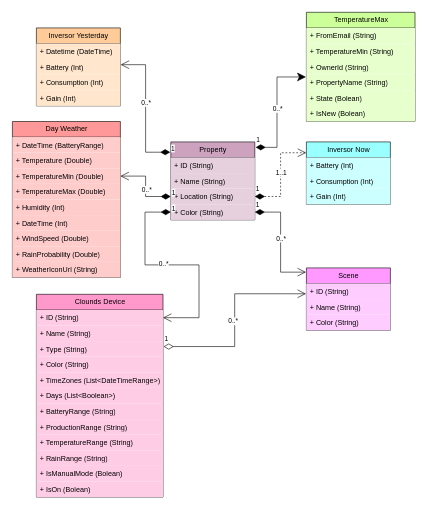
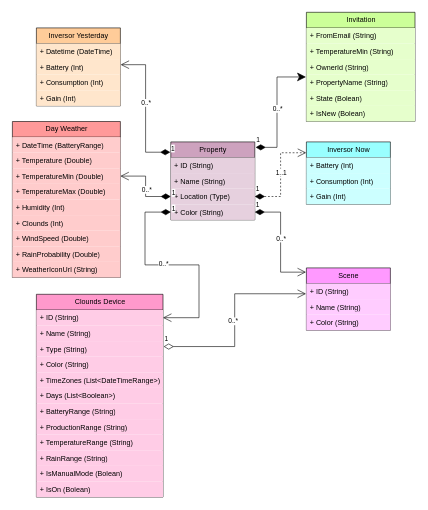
  <mxCell id="0" />
  <mxCell id="1" parent="0" />
  <mxCell id="2" value="Property" style="swimlane;fontStyle=0;childLayout=stackLayout;horizontal=1;startSize=26;fillColor=#CDA2BE;horizontalStack=0;resizeParent=1;resizeParentMax=0;resizeLast=0;collapsible=1;marginBottom=0;html=1;" parent="1" vertex="1"><mxGeometry x="284" y="236" width="140" height="130" as="geometry" /></mxCell>
  <mxCell id="3" value="+ ID&amp;nbsp;(String)" style="text;strokeColor=none;fillColor=#E6D0DE;align=left;verticalAlign=top;spacingLeft=4;spacingRight=4;overflow=hidden;rotatable=0;points=[[0,0.5],[1,0.5]];portConstraint=eastwest;whiteSpace=wrap;html=1;" parent="2" vertex="1"><mxGeometry y="26" width="140" height="26" as="geometry" /></mxCell>
  <mxCell id="4" value="+ Name&amp;nbsp;(String)" style="text;strokeColor=none;fillColor=#E6D0DE;align=left;verticalAlign=top;spacingLeft=4;spacingRight=4;overflow=hidden;rotatable=0;points=[[0,0.5],[1,0.5]];portConstraint=eastwest;whiteSpace=wrap;html=1;" parent="2" vertex="1"><mxGeometry y="52" width="140" height="26" as="geometry" /></mxCell>
- <mxCell id="5" value="+ Location&amp;nbsp;(String)" style="text;strokeColor=none;fillColor=#E6D0DE;align=left;verticalAlign=top;spacingLeft=4;spacingRight=4;overflow=hidden;rotatable=0;points=[[0,0.5],[1,0.5]];portConstraint=eastwest;whiteSpace=wrap;html=1;" parent="2" vertex="1"><mxGeometry y="78" width="140" height="26" as="geometry" /></mxCell>
+ <mxCell id="5" value="+ Location&amp;nbsp;(Type)" style="text;strokeColor=none;fillColor=#E6D0DE;align=left;verticalAlign=top;spacingLeft=4;spacingRight=4;overflow=hidden;rotatable=0;points=[[0,0.5],[1,0.5]];portConstraint=eastwest;whiteSpace=wrap;html=1;" parent="2" vertex="1"><mxGeometry y="78" width="140" height="26" as="geometry" /></mxCell>
  <mxCell id="6" value="+ Color&amp;nbsp;(String)" style="text;strokeColor=none;fillColor=#E6D0DE;align=left;verticalAlign=top;spacingLeft=4;spacingRight=4;overflow=hidden;rotatable=0;points=[[0,0.5],[1,0.5]];portConstraint=eastwest;whiteSpace=wrap;html=1;" parent="2" vertex="1"><mxGeometry y="104" width="140" height="26" as="geometry" /></mxCell>
- <mxCell id="7" value="TemperatureMax" style="swimlane;fontStyle=0;childLayout=stackLayout;horizontal=1;startSize=26;fillColor=#CCFF99;horizontalStack=0;resizeParent=1;resizeParentMax=0;resizeLast=0;collapsible=1;marginBottom=0;html=1;" parent="1" vertex="1"><mxGeometry x="510" y="20" width="181" height="182" as="geometry" /></mxCell>
+ <mxCell id="7" value="Invitation" style="swimlane;fontStyle=0;childLayout=stackLayout;horizontal=1;startSize=26;fillColor=#CCFF99;horizontalStack=0;resizeParent=1;resizeParentMax=0;resizeLast=0;collapsible=1;marginBottom=0;html=1;" parent="1" vertex="1"><mxGeometry x="510" y="20" width="181" height="182" as="geometry" /></mxCell>
  <mxCell id="8" value="+ FromEmail&amp;nbsp;(String)" style="text;strokeColor=none;fillColor=#E6FFCC;align=left;verticalAlign=top;spacingLeft=4;spacingRight=4;overflow=hidden;rotatable=0;points=[[0,0.5],[1,0.5]];portConstraint=eastwest;whiteSpace=wrap;html=1;" parent="7" vertex="1"><mxGeometry y="26" width="181" height="26" as="geometry" /></mxCell>
  <mxCell id="9" value="+ TemperatureMin&amp;nbsp;(String)" style="text;strokeColor=none;fillColor=#E6FFCC;align=left;verticalAlign=top;spacingLeft=4;spacingRight=4;overflow=hidden;rotatable=0;points=[[0,0.5],[1,0.5]];portConstraint=eastwest;whiteSpace=wrap;html=1;" parent="7" vertex="1"><mxGeometry y="52" width="181" height="26" as="geometry" /></mxCell>
  <mxCell id="10" value="+ OwnerId&amp;nbsp;(String)" style="text;strokeColor=none;fillColor=#E6FFCC;align=left;verticalAlign=top;spacingLeft=4;spacingRight=4;overflow=hidden;rotatable=0;points=[[0,0.5],[1,0.5]];portConstraint=eastwest;whiteSpace=wrap;html=1;" parent="7" vertex="1"><mxGeometry y="78" width="181" height="26" as="geometry" /></mxCell>
  <mxCell id="11" value="+ PropertyName&amp;nbsp;(String)" style="text;strokeColor=none;fillColor=#E6FFCC;align=left;verticalAlign=top;spacingLeft=4;spacingRight=4;overflow=hidden;rotatable=0;points=[[0,0.5],[1,0.5]];portConstraint=eastwest;whiteSpace=wrap;html=1;" parent="7" vertex="1"><mxGeometry y="104" width="181" height="26" as="geometry" /></mxCell>
  <mxCell id="12" value="+ State (Bolean)" style="text;strokeColor=none;fillColor=#E6FFCC;align=left;verticalAlign=top;spacingLeft=4;spacingRight=4;overflow=hidden;rotatable=0;points=[[0,0.5],[1,0.5]];portConstraint=eastwest;whiteSpace=wrap;html=1;" parent="7" vertex="1"><mxGeometry y="130" width="181" height="26" as="geometry" /></mxCell>
  <mxCell id="13" value="+ IsNew (Bolean)" style="text;strokeColor=none;fillColor=#E6FFCC;align=left;verticalAlign=top;spacingLeft=4;spacingRight=4;overflow=hidden;rotatable=0;points=[[0,0.5],[1,0.5]];portConstraint=eastwest;whiteSpace=wrap;html=1;" parent="7" vertex="1"><mxGeometry y="156" width="181" height="26" as="geometry" /></mxCell>
  <mxCell id="14" value="Inversor Now" style="swimlane;fontStyle=0;childLayout=stackLayout;horizontal=1;startSize=26;fillColor=#99FFFF;horizontalStack=0;resizeParent=1;resizeParentMax=0;resizeLast=0;collapsible=1;marginBottom=0;html=1;" parent="1" vertex="1"><mxGeometry x="510" y="236" width="140" height="104" as="geometry" /></mxCell>
  <mxCell id="15" value="+ Battery (Int)" style="text;strokeColor=none;fillColor=#CCFFFF;align=left;verticalAlign=top;spacingLeft=4;spacingRight=4;overflow=hidden;rotatable=0;points=[[0,0.5],[1,0.5]];portConstraint=eastwest;whiteSpace=wrap;html=1;" parent="14" vertex="1"><mxGeometry y="26" width="140" height="26" as="geometry" /></mxCell>
  <mxCell id="16" value="+ Consumption (Int)" style="text;strokeColor=none;fillColor=#CCFFFF;align=left;verticalAlign=top;spacingLeft=4;spacingRight=4;overflow=hidden;rotatable=0;points=[[0,0.5],[1,0.5]];portConstraint=eastwest;whiteSpace=wrap;html=1;" parent="14" vertex="1"><mxGeometry y="52" width="140" height="26" as="geometry" /></mxCell>
  <mxCell id="17" value="+ Gain (Int)" style="text;strokeColor=none;fillColor=#CCFFFF;align=left;verticalAlign=top;spacingLeft=4;spacingRight=4;overflow=hidden;rotatable=0;points=[[0,0.5],[1,0.5]];portConstraint=eastwest;whiteSpace=wrap;html=1;" parent="14" vertex="1"><mxGeometry y="78" width="140" height="26" as="geometry" /></mxCell>
  <mxCell id="18" value="Clounds Device" style="swimlane;fontStyle=0;childLayout=stackLayout;horizontal=1;startSize=26;fillColor=#FF99CC;horizontalStack=0;resizeParent=1;resizeParentMax=0;resizeLast=0;collapsible=1;marginBottom=0;html=1;" parent="1" vertex="1"><mxGeometry x="60" y="490" width="211" height="338" as="geometry" /></mxCell>
  <mxCell id="19" value="+ ID (String)" style="text;strokeColor=none;fillColor=#FFCCE6;align=left;verticalAlign=top;spacingLeft=4;spacingRight=4;overflow=hidden;rotatable=0;points=[[0,0.5],[1,0.5]];portConstraint=eastwest;whiteSpace=wrap;html=1;" parent="18" vertex="1"><mxGeometry y="26" width="211" height="26" as="geometry" /></mxCell>
  <mxCell id="20" value="+ Name&amp;nbsp;(String)" style="text;strokeColor=none;fillColor=#FFCCE6;align=left;verticalAlign=top;spacingLeft=4;spacingRight=4;overflow=hidden;rotatable=0;points=[[0,0.5],[1,0.5]];portConstraint=eastwest;whiteSpace=wrap;html=1;" parent="18" vertex="1"><mxGeometry y="52" width="211" height="26" as="geometry" /></mxCell>
  <mxCell id="21" value="+ Type&amp;nbsp;(String)" style="text;strokeColor=none;fillColor=#FFCCE6;align=left;verticalAlign=top;spacingLeft=4;spacingRight=4;overflow=hidden;rotatable=0;points=[[0,0.5],[1,0.5]];portConstraint=eastwest;whiteSpace=wrap;html=1;" parent="18" vertex="1"><mxGeometry y="78" width="211" height="26" as="geometry" /></mxCell>
  <mxCell id="22" value="+ Color&amp;nbsp;(String)" style="text;strokeColor=none;fillColor=#FFCCE6;align=left;verticalAlign=top;spacingLeft=4;spacingRight=4;overflow=hidden;rotatable=0;points=[[0,0.5],[1,0.5]];portConstraint=eastwest;whiteSpace=wrap;html=1;" parent="18" vertex="1"><mxGeometry y="104" width="211" height="26" as="geometry" /></mxCell>
  <mxCell id="23" value="+ TimeZones (List&amp;lt;DateTimeRange&amp;gt;)" style="text;strokeColor=none;fillColor=#FFCCE6;align=left;verticalAlign=top;spacingLeft=4;spacingRight=4;overflow=hidden;rotatable=0;points=[[0,0.5],[1,0.5]];portConstraint=eastwest;whiteSpace=wrap;html=1;" parent="18" vertex="1"><mxGeometry y="130" width="211" height="26" as="geometry" /></mxCell>
  <mxCell id="24" value="+ Days (List&amp;lt;Boolean&amp;gt;)" style="text;strokeColor=none;fillColor=#FFCCE6;align=left;verticalAlign=top;spacingLeft=4;spacingRight=4;overflow=hidden;rotatable=0;points=[[0,0.5],[1,0.5]];portConstraint=eastwest;whiteSpace=wrap;html=1;" parent="18" vertex="1"><mxGeometry y="156" width="211" height="26" as="geometry" /></mxCell>
  <mxCell id="25" value="+ BatteryRange&amp;nbsp;(String)" style="text;strokeColor=none;fillColor=#FFCCE6;align=left;verticalAlign=top;spacingLeft=4;spacingRight=4;overflow=hidden;rotatable=0;points=[[0,0.5],[1,0.5]];portConstraint=eastwest;whiteSpace=wrap;html=1;" parent="18" vertex="1"><mxGeometry y="182" width="211" height="26" as="geometry" /></mxCell>
  <mxCell id="26" value="+ ProductionRange&amp;nbsp;(String)" style="text;strokeColor=none;fillColor=#FFCCE6;align=left;verticalAlign=top;spacingLeft=4;spacingRight=4;overflow=hidden;rotatable=0;points=[[0,0.5],[1,0.5]];portConstraint=eastwest;whiteSpace=wrap;html=1;" parent="18" vertex="1"><mxGeometry y="208" width="211" height="26" as="geometry" /></mxCell>
  <mxCell id="27" value="+ TemperatureRange&amp;nbsp;(String)" style="text;strokeColor=none;fillColor=#FFCCE6;align=left;verticalAlign=top;spacingLeft=4;spacingRight=4;overflow=hidden;rotatable=0;points=[[0,0.5],[1,0.5]];portConstraint=eastwest;whiteSpace=wrap;html=1;" parent="18" vertex="1"><mxGeometry y="234" width="211" height="26" as="geometry" /></mxCell>
  <mxCell id="28" value="+ RainRange&amp;nbsp;(String)" style="text;strokeColor=none;fillColor=#FFCCE6;align=left;verticalAlign=top;spacingLeft=4;spacingRight=4;overflow=hidden;rotatable=0;points=[[0,0.5],[1,0.5]];portConstraint=eastwest;whiteSpace=wrap;html=1;" parent="18" vertex="1"><mxGeometry y="260" width="211" height="26" as="geometry" /></mxCell>
  <mxCell id="29" value="+ IsManualMode (Bolean)" style="text;strokeColor=none;fillColor=#FFCCE6;align=left;verticalAlign=top;spacingLeft=4;spacingRight=4;overflow=hidden;rotatable=0;points=[[0,0.5],[1,0.5]];portConstraint=eastwest;whiteSpace=wrap;html=1;" parent="18" vertex="1"><mxGeometry y="286" width="211" height="26" as="geometry" /></mxCell>
  <mxCell id="30" value="+ IsOn (Bolean)" style="text;strokeColor=none;fillColor=#FFCCE6;align=left;verticalAlign=top;spacingLeft=4;spacingRight=4;overflow=hidden;rotatable=0;points=[[0,0.5],[1,0.5]];portConstraint=eastwest;whiteSpace=wrap;html=1;" parent="18" vertex="1"><mxGeometry y="312" width="211" height="26" as="geometry" /></mxCell>
  <mxCell id="31" value="Day Weather" style="swimlane;fontStyle=0;childLayout=stackLayout;horizontal=1;startSize=26;fillColor=#FF9999;horizontalStack=0;resizeParent=1;resizeParentMax=0;resizeLast=0;collapsible=1;marginBottom=0;html=1;" parent="1" vertex="1"><mxGeometry x="20" y="202" width="180" height="260" as="geometry" /></mxCell>
  <mxCell id="32" value="+ DateTime (BatteryRange)" style="text;strokeColor=none;fillColor=#FFCCCC;align=left;verticalAlign=top;spacingLeft=4;spacingRight=4;overflow=hidden;rotatable=0;points=[[0,0.5],[1,0.5]];portConstraint=eastwest;whiteSpace=wrap;html=1;" parent="31" vertex="1"><mxGeometry y="26" width="180" height="26" as="geometry" /></mxCell>
  <mxCell id="33" value="+ Temperature (Double)" style="text;strokeColor=none;fillColor=#FFCCCC;align=left;verticalAlign=top;spacingLeft=4;spacingRight=4;overflow=hidden;rotatable=0;points=[[0,0.5],[1,0.5]];portConstraint=eastwest;whiteSpace=wrap;html=1;" parent="31" vertex="1"><mxGeometry y="52" width="180" height="26" as="geometry" /></mxCell>
  <mxCell id="34" value="+ TemperatureMin (Double)" style="text;strokeColor=none;fillColor=#FFCCCC;align=left;verticalAlign=top;spacingLeft=4;spacingRight=4;overflow=hidden;rotatable=0;points=[[0,0.5],[1,0.5]];portConstraint=eastwest;whiteSpace=wrap;html=1;" parent="31" vertex="1"><mxGeometry y="78" width="180" height="26" as="geometry" /></mxCell>
  <mxCell id="35" value="+ TemperatureMax (Double)" style="text;strokeColor=none;fillColor=#FFCCCC;align=left;verticalAlign=top;spacingLeft=4;spacingRight=4;overflow=hidden;rotatable=0;points=[[0,0.5],[1,0.5]];portConstraint=eastwest;whiteSpace=wrap;html=1;" parent="31" vertex="1"><mxGeometry y="104" width="180" height="26" as="geometry" /></mxCell>
  <mxCell id="36" value="+ Humidity (Int)" style="text;strokeColor=none;fillColor=#FFCCCC;align=left;verticalAlign=top;spacingLeft=4;spacingRight=4;overflow=hidden;rotatable=0;points=[[0,0.5],[1,0.5]];portConstraint=eastwest;whiteSpace=wrap;html=1;" parent="31" vertex="1"><mxGeometry y="130" width="180" height="26" as="geometry" /></mxCell>
- <mxCell id="37" value="+ DateTime (Int)" style="text;strokeColor=none;fillColor=#FFCCCC;align=left;verticalAlign=top;spacingLeft=4;spacingRight=4;overflow=hidden;rotatable=0;points=[[0,0.5],[1,0.5]];portConstraint=eastwest;whiteSpace=wrap;html=1;" parent="31" vertex="1"><mxGeometry y="156" width="180" height="26" as="geometry" /></mxCell>
+ <mxCell id="37" value="+ Clounds (Int)" style="text;strokeColor=none;fillColor=#FFCCCC;align=left;verticalAlign=top;spacingLeft=4;spacingRight=4;overflow=hidden;rotatable=0;points=[[0,0.5],[1,0.5]];portConstraint=eastwest;whiteSpace=wrap;html=1;" parent="31" vertex="1"><mxGeometry y="156" width="180" height="26" as="geometry" /></mxCell>
  <mxCell id="38" value="+ WindSpeed (Double)" style="text;strokeColor=none;fillColor=#FFCCCC;align=left;verticalAlign=top;spacingLeft=4;spacingRight=4;overflow=hidden;rotatable=0;points=[[0,0.5],[1,0.5]];portConstraint=eastwest;whiteSpace=wrap;html=1;" parent="31" vertex="1"><mxGeometry y="182" width="180" height="26" as="geometry" /></mxCell>
  <mxCell id="39" value="+ RainProbability (Double)" style="text;strokeColor=none;fillColor=#FFCCCC;align=left;verticalAlign=top;spacingLeft=4;spacingRight=4;overflow=hidden;rotatable=0;points=[[0,0.5],[1,0.5]];portConstraint=eastwest;whiteSpace=wrap;html=1;" parent="31" vertex="1"><mxGeometry y="208" width="180" height="26" as="geometry" /></mxCell>
  <mxCell id="40" value="+ WeatherIconUrl (String)" style="text;strokeColor=none;fillColor=#FFCCCC;align=left;verticalAlign=top;spacingLeft=4;spacingRight=4;overflow=hidden;rotatable=0;points=[[0,0.5],[1,0.5]];portConstraint=eastwest;whiteSpace=wrap;html=1;" parent="31" vertex="1"><mxGeometry y="234" width="180" height="26" as="geometry" /></mxCell>
  <mxCell id="41" value="Scene" style="swimlane;fontStyle=0;childLayout=stackLayout;horizontal=1;startSize=26;fillColor=#FF99FF;horizontalStack=0;resizeParent=1;resizeParentMax=0;resizeLast=0;collapsible=1;marginBottom=0;html=1;" parent="1" vertex="1"><mxGeometry x="510" y="446" width="140" height="104" as="geometry" /></mxCell>
  <mxCell id="42" value="+ ID&amp;nbsp;(String)" style="text;strokeColor=none;fillColor=#FFCCFF;align=left;verticalAlign=top;spacingLeft=4;spacingRight=4;overflow=hidden;rotatable=0;points=[[0,0.5],[1,0.5]];portConstraint=eastwest;whiteSpace=wrap;html=1;" parent="41" vertex="1"><mxGeometry y="26" width="140" height="26" as="geometry" /></mxCell>
  <mxCell id="43" value="+ Name&amp;nbsp;(String)" style="text;strokeColor=none;fillColor=#FFCCFF;align=left;verticalAlign=top;spacingLeft=4;spacingRight=4;overflow=hidden;rotatable=0;points=[[0,0.5],[1,0.5]];portConstraint=eastwest;whiteSpace=wrap;html=1;" parent="41" vertex="1"><mxGeometry y="52" width="140" height="26" as="geometry" /></mxCell>
  <mxCell id="44" value="+ Color&amp;nbsp;(String)" style="text;strokeColor=none;fillColor=#FFCCFF;align=left;verticalAlign=top;spacingLeft=4;spacingRight=4;overflow=hidden;rotatable=0;points=[[0,0.5],[1,0.5]];portConstraint=eastwest;whiteSpace=wrap;html=1;" parent="41" vertex="1"><mxGeometry y="78" width="140" height="26" as="geometry" /></mxCell>
  <mxCell id="45" value="Inversor Yesterday" style="swimlane;fontStyle=0;childLayout=stackLayout;horizontal=1;startSize=26;fillColor=#FFCC99;horizontalStack=0;resizeParent=1;resizeParentMax=0;resizeLast=0;collapsible=1;marginBottom=0;html=1;" parent="1" vertex="1"><mxGeometry x="60" y="46" width="140" height="130" as="geometry" /></mxCell>
  <mxCell id="46" value="+ Datetime (DateTime)" style="text;strokeColor=none;fillColor=#FFE6CC;align=left;verticalAlign=top;spacingLeft=4;spacingRight=4;overflow=hidden;rotatable=0;points=[[0,0.5],[1,0.5]];portConstraint=eastwest;whiteSpace=wrap;html=1;" parent="45" vertex="1"><mxGeometry y="26" width="140" height="26" as="geometry" /></mxCell>
  <mxCell id="47" value="+ Battery (Int)" style="text;strokeColor=none;fillColor=#FFE6CC;align=left;verticalAlign=top;spacingLeft=4;spacingRight=4;overflow=hidden;rotatable=0;points=[[0,0.5],[1,0.5]];portConstraint=eastwest;whiteSpace=wrap;html=1;" parent="45" vertex="1"><mxGeometry y="52" width="140" height="26" as="geometry" /></mxCell>
  <mxCell id="48" value="+ Consumption (Int)" style="text;strokeColor=none;fillColor=#FFE6CC;align=left;verticalAlign=top;spacingLeft=4;spacingRight=4;overflow=hidden;rotatable=0;points=[[0,0.5],[1,0.5]];portConstraint=eastwest;whiteSpace=wrap;html=1;" parent="45" vertex="1"><mxGeometry y="78" width="140" height="26" as="geometry" /></mxCell>
  <mxCell id="49" value="+ Gain (Int)" style="text;strokeColor=none;fillColor=#FFE6CC;align=left;verticalAlign=top;spacingLeft=4;spacingRight=4;overflow=hidden;rotatable=0;points=[[0,0.5],[1,0.5]];portConstraint=eastwest;whiteSpace=wrap;html=1;" parent="45" vertex="1"><mxGeometry y="104" width="140" height="26" as="geometry" /></mxCell>
  <mxCell id="50" value="1" style="endArrow=open;html=1;endSize=12;startArrow=diamondThin;startSize=14;startFill=0;edgeStyle=orthogonalEdgeStyle;align=left;verticalAlign=bottom;rounded=0;exitX=1.005;exitY=0.35;exitDx=0;exitDy=0;exitPerimeter=0;entryX=-0.005;entryY=0.658;entryDx=0;entryDy=0;entryPerimeter=0;" parent="1" source="21" target="42" edge="1"><mxGeometry x="-1" y="3" relative="1" as="geometry"><mxPoint x="331" y="560" as="sourcePoint" /><mxPoint x="491" y="560" as="targetPoint" /></mxGeometry></mxCell>
  <mxCell id="51" value="0..*" style="edgeLabel;html=1;align=center;verticalAlign=middle;resizable=0;points=[];" parent="50" vertex="1" connectable="0"><mxGeometry x="-0.06" y="3" relative="1" as="geometry"><mxPoint y="-8" as="offset" /></mxGeometry></mxCell>
  <mxCell id="52" value="1" style="endArrow=open;html=1;endSize=12;startArrow=diamondThin;startSize=14;startFill=1;edgeStyle=orthogonalEdgeStyle;align=left;verticalAlign=bottom;rounded=0;exitX=1;exitY=0.5;exitDx=0;exitDy=0;entryX=-0.005;entryY=0.068;entryDx=0;entryDy=0;entryPerimeter=0;" parent="1" source="6" target="41" edge="1"><mxGeometry x="-1" y="3" relative="1" as="geometry"><mxPoint x="341" y="410" as="sourcePoint" /><mxPoint x="501" y="410" as="targetPoint" /></mxGeometry></mxCell>
  <mxCell id="53" value="0..*" style="edgeLabel;html=1;align=center;verticalAlign=middle;resizable=0;points=[];" parent="52" vertex="1" connectable="0"><mxGeometry x="-0.077" relative="1" as="geometry"><mxPoint as="offset" /></mxGeometry></mxCell>
  <mxCell id="54" value="1" style="endArrow=open;html=1;endSize=12;startArrow=diamondThin;startSize=14;startFill=1;edgeStyle=orthogonalEdgeStyle;align=left;verticalAlign=bottom;rounded=0;exitX=1;exitY=0.5;exitDx=0;exitDy=0;entryX=-0.003;entryY=0.174;entryDx=0;entryDy=0;entryPerimeter=0;dashed=1;" parent="1" source="5" target="14" edge="1"><mxGeometry x="-1" y="3" relative="1" as="geometry"><mxPoint x="351" y="420" as="sourcePoint" /><mxPoint x="511" y="420" as="targetPoint" /></mxGeometry></mxCell>
  <mxCell id="55" value="1..1" style="edgeLabel;html=1;align=center;verticalAlign=middle;resizable=0;points=[];" parent="54" vertex="1" connectable="0"><mxGeometry x="0.063" relative="1" as="geometry"><mxPoint as="offset" /></mxGeometry></mxCell>
  <mxCell id="56" value="1" style="endArrow=classic;html=1;endSize=12;startArrow=diamondThin;startSize=14;startFill=1;edgeStyle=orthogonalEdgeStyle;align=left;verticalAlign=bottom;rounded=0;exitX=1.01;exitY=0.07;exitDx=0;exitDy=0;exitPerimeter=0;entryX=-0.004;entryY=0.145;entryDx=0;entryDy=0;entryPerimeter=0;" parent="1" source="2" target="11" edge="1"><mxGeometry x="-1" y="3" relative="1" as="geometry"><mxPoint x="355" y="140" as="sourcePoint" /><mxPoint x="515" y="140" as="targetPoint" /><Array as="points"><mxPoint x="461" y="245" /><mxPoint x="461" y="128" /></Array></mxGeometry></mxCell>
  <mxCell id="57" value="0..*" style="edgeLabel;html=1;align=center;verticalAlign=middle;resizable=0;points=[];" parent="56" vertex="1" connectable="0"><mxGeometry x="-0.004" relative="1" as="geometry"><mxPoint as="offset" /></mxGeometry></mxCell>
  <mxCell id="58" value="1" style="endArrow=open;html=1;endSize=12;startArrow=diamondThin;startSize=14;startFill=1;edgeStyle=orthogonalEdgeStyle;align=left;verticalAlign=bottom;rounded=0;entryX=1;entryY=0.5;entryDx=0;entryDy=0;exitX=0;exitY=0.5;exitDx=0;exitDy=0;" parent="1" source="6" target="19" edge="1"><mxGeometry x="-1" y="3" relative="1" as="geometry"><mxPoint x="391" y="420" as="sourcePoint" /><mxPoint x="231" y="420" as="targetPoint" /><Array as="points"><mxPoint x="241" y="353" /><mxPoint x="241" y="441" /><mxPoint x="331" y="441" /><mxPoint x="331" y="529" /></Array></mxGeometry></mxCell>
  <mxCell id="59" value="0..*" style="edgeLabel;html=1;align=center;verticalAlign=middle;resizable=0;points=[];" parent="58" vertex="1" connectable="0"><mxGeometry x="-0.13" y="2" relative="1" as="geometry"><mxPoint as="offset" /></mxGeometry></mxCell>
  <mxCell id="60" value="1" style="endArrow=open;html=1;endSize=12;startArrow=diamondThin;startSize=14;startFill=1;edgeStyle=orthogonalEdgeStyle;align=left;verticalAlign=bottom;rounded=0;exitX=-0.006;exitY=0.132;exitDx=0;exitDy=0;exitPerimeter=0;entryX=1.003;entryY=0.359;entryDx=0;entryDy=0;entryPerimeter=0;" parent="1" source="2" target="47" edge="1"><mxGeometry x="-1" y="3" relative="1" as="geometry"><mxPoint x="444" y="202" as="sourcePoint" /><mxPoint x="284" y="202" as="targetPoint" /></mxGeometry></mxCell>
  <mxCell id="61" value="0..*" style="edgeLabel;html=1;align=center;verticalAlign=middle;resizable=0;points=[];" parent="60" vertex="1" connectable="0"><mxGeometry x="0.088" relative="1" as="geometry"><mxPoint as="offset" /></mxGeometry></mxCell>
  <mxCell id="62" value="1" style="endArrow=open;html=1;endSize=12;startArrow=diamondThin;startSize=14;startFill=1;edgeStyle=orthogonalEdgeStyle;align=left;verticalAlign=bottom;rounded=0;entryX=1;entryY=0.5;entryDx=0;entryDy=0;exitX=0;exitY=0.5;exitDx=0;exitDy=0;" parent="1" source="5" target="34" edge="1"><mxGeometry x="-1" y="3" relative="1" as="geometry"><mxPoint x="461" y="200" as="sourcePoint" /><mxPoint x="301" y="200" as="targetPoint" /></mxGeometry></mxCell>
  <mxCell id="63" value="0..*" style="edgeLabel;html=1;align=center;verticalAlign=middle;resizable=0;points=[];" parent="62" vertex="1" connectable="0"><mxGeometry x="0.11" y="-1" relative="1" as="geometry"><mxPoint y="11" as="offset" /></mxGeometry></mxCell>
